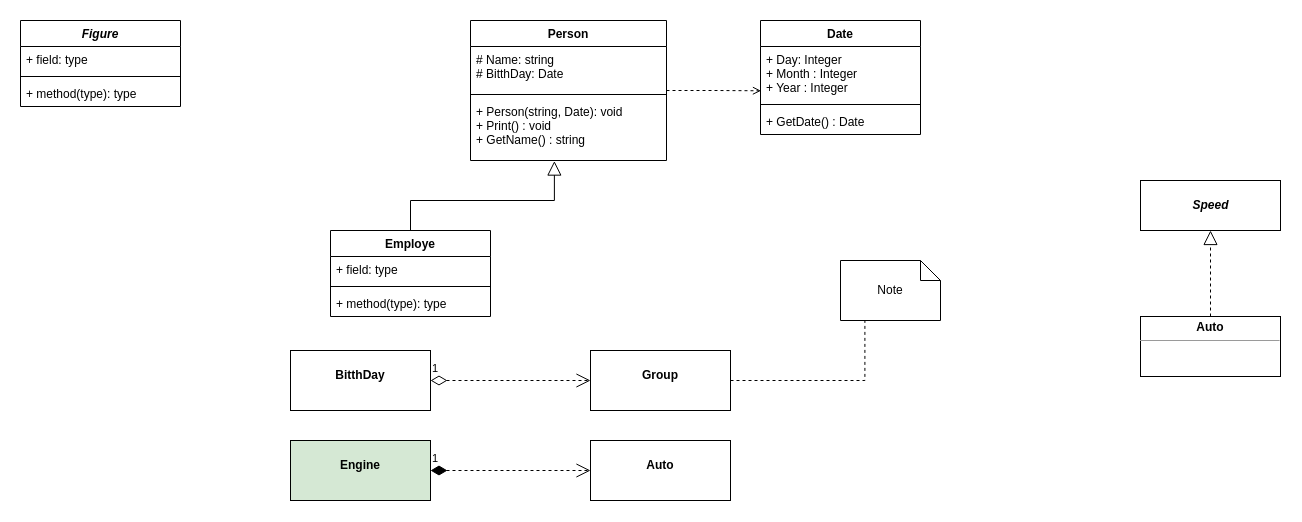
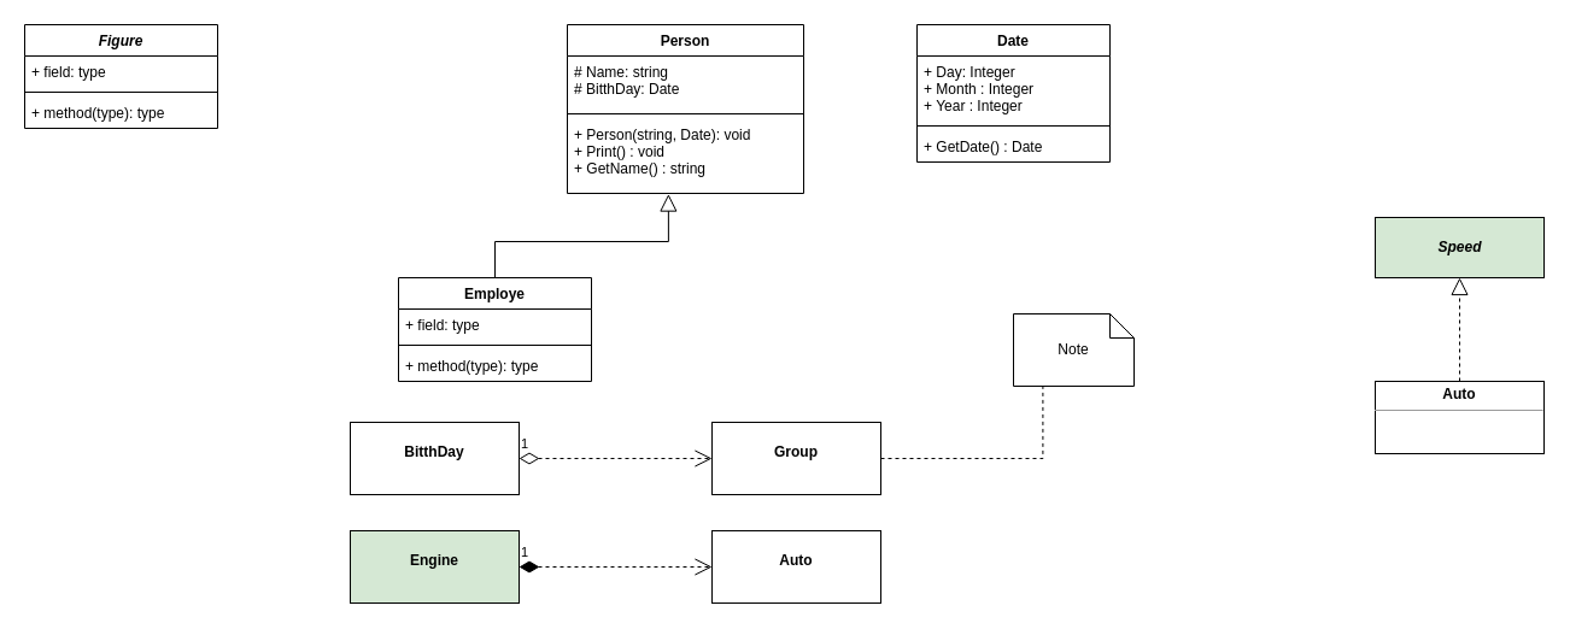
  <mxCell id="0" />
  <mxCell id="1" parent="0" />
- <mxCell id="2" style="edgeStyle=orthogonalEdgeStyle;rounded=0;orthogonalLoop=1;jettySize=auto;html=1;entryX=0.003;entryY=0.82;entryDx=0;entryDy=0;entryPerimeter=0;endArrow=open;endFill=0;dashed=1;" edge="1" parent="1" source="3" target="12"><mxGeometry relative="1" as="geometry" /></mxCell>
  <mxCell id="3" value="Person" style="swimlane;fontStyle=1;align=center;verticalAlign=top;childLayout=stackLayout;horizontal=1;startSize=26;horizontalStack=0;resizeParent=1;resizeParentMax=0;resizeLast=0;collapsible=1;marginBottom=0;" vertex="1" parent="1"><mxGeometry x="470" y="20" width="196" height="140" as="geometry" /></mxCell>
  <mxCell id="4" value="# Name: string&#10;# BitthDay: Date" style="text;strokeColor=none;fillColor=none;align=left;verticalAlign=top;spacingLeft=4;spacingRight=4;overflow=hidden;rotatable=0;points=[[0,0.5],[1,0.5]];portConstraint=eastwest;" vertex="1" parent="3"><mxGeometry y="26" width="196" height="44" as="geometry" /></mxCell>
  <mxCell id="5" value="" style="line;strokeWidth=1;fillColor=none;align=left;verticalAlign=middle;spacingTop=-1;spacingLeft=3;spacingRight=3;rotatable=0;labelPosition=right;points=[];portConstraint=eastwest;" vertex="1" parent="3"><mxGeometry y="70" width="196" height="8" as="geometry" /></mxCell>
  <mxCell id="6" value="+ Person(string, Date): void&#10;+ Print() : void&#10;+ GetName() : string" style="text;strokeColor=none;fillColor=none;align=left;verticalAlign=top;spacingLeft=4;spacingRight=4;overflow=hidden;rotatable=0;points=[[0,0.5],[1,0.5]];portConstraint=eastwest;" vertex="1" parent="3"><mxGeometry y="78" width="196" height="62" as="geometry" /></mxCell>
  <mxCell id="7" value="Figure" style="swimlane;fontStyle=3;align=center;verticalAlign=top;childLayout=stackLayout;horizontal=1;startSize=26;horizontalStack=0;resizeParent=1;resizeParentMax=0;resizeLast=0;collapsible=1;marginBottom=0;" vertex="1" parent="1"><mxGeometry x="20" y="20" width="160" height="86" as="geometry" /></mxCell>
  <mxCell id="8" value="+ field: type" style="text;strokeColor=none;fillColor=none;align=left;verticalAlign=top;spacingLeft=4;spacingRight=4;overflow=hidden;rotatable=0;points=[[0,0.5],[1,0.5]];portConstraint=eastwest;" vertex="1" parent="7"><mxGeometry y="26" width="160" height="26" as="geometry" /></mxCell>
  <mxCell id="9" value="" style="line;strokeWidth=1;fillColor=none;align=left;verticalAlign=middle;spacingTop=-1;spacingLeft=3;spacingRight=3;rotatable=0;labelPosition=right;points=[];portConstraint=eastwest;" vertex="1" parent="7"><mxGeometry y="52" width="160" height="8" as="geometry" /></mxCell>
  <mxCell id="10" value="+ method(type): type" style="text;strokeColor=none;fillColor=none;align=left;verticalAlign=top;spacingLeft=4;spacingRight=4;overflow=hidden;rotatable=0;points=[[0,0.5],[1,0.5]];portConstraint=eastwest;" vertex="1" parent="7"><mxGeometry y="60" width="160" height="26" as="geometry" /></mxCell>
  <mxCell id="11" value="Date" style="swimlane;fontStyle=1;align=center;verticalAlign=top;childLayout=stackLayout;horizontal=1;startSize=26;horizontalStack=0;resizeParent=1;resizeParentMax=0;resizeLast=0;collapsible=1;marginBottom=0;" vertex="1" parent="1"><mxGeometry x="760" y="20" width="160" height="114" as="geometry" /></mxCell>
  <mxCell id="12" value="+ Day: Integer&#10;+ Month : Integer&#10;+ Year : Integer" style="text;strokeColor=none;fillColor=none;align=left;verticalAlign=top;spacingLeft=4;spacingRight=4;overflow=hidden;rotatable=0;points=[[0,0.5],[1,0.5]];portConstraint=eastwest;" vertex="1" parent="11"><mxGeometry y="26" width="160" height="54" as="geometry" /></mxCell>
  <mxCell id="13" value="" style="line;strokeWidth=1;fillColor=none;align=left;verticalAlign=middle;spacingTop=-1;spacingLeft=3;spacingRight=3;rotatable=0;labelPosition=right;points=[];portConstraint=eastwest;" vertex="1" parent="11"><mxGeometry y="80" width="160" height="8" as="geometry" /></mxCell>
  <mxCell id="14" value="+ GetDate() : Date" style="text;strokeColor=none;fillColor=none;align=left;verticalAlign=top;spacingLeft=4;spacingRight=4;overflow=hidden;rotatable=0;points=[[0,0.5],[1,0.5]];portConstraint=eastwest;" vertex="1" parent="11"><mxGeometry y="88" width="160" height="26" as="geometry" /></mxCell>
  <mxCell id="15" style="edgeStyle=orthogonalEdgeStyle;rounded=0;orthogonalLoop=1;jettySize=auto;html=1;entryX=0.428;entryY=1.009;entryDx=0;entryDy=0;entryPerimeter=0;endArrow=block;endFill=0;endSize=12;" edge="1" parent="1" source="16" target="6"><mxGeometry relative="1" as="geometry" /></mxCell>
  <mxCell id="16" value="Employe" style="swimlane;fontStyle=1;align=center;verticalAlign=top;childLayout=stackLayout;horizontal=1;startSize=26;horizontalStack=0;resizeParent=1;resizeParentMax=0;resizeLast=0;collapsible=1;marginBottom=0;" vertex="1" parent="1"><mxGeometry x="330" y="230" width="160" height="86" as="geometry" /></mxCell>
  <mxCell id="17" value="+ field: type" style="text;strokeColor=none;fillColor=none;align=left;verticalAlign=top;spacingLeft=4;spacingRight=4;overflow=hidden;rotatable=0;points=[[0,0.5],[1,0.5]];portConstraint=eastwest;" vertex="1" parent="16"><mxGeometry y="26" width="160" height="26" as="geometry" /></mxCell>
  <mxCell id="18" value="" style="line;strokeWidth=1;fillColor=none;align=left;verticalAlign=middle;spacingTop=-1;spacingLeft=3;spacingRight=3;rotatable=0;labelPosition=right;points=[];portConstraint=eastwest;" vertex="1" parent="16"><mxGeometry y="52" width="160" height="8" as="geometry" /></mxCell>
  <mxCell id="19" value="+ method(type): type" style="text;strokeColor=none;fillColor=none;align=left;verticalAlign=top;spacingLeft=4;spacingRight=4;overflow=hidden;rotatable=0;points=[[0,0.5],[1,0.5]];portConstraint=eastwest;" vertex="1" parent="16"><mxGeometry y="60" width="160" height="26" as="geometry" /></mxCell>
  <mxCell id="20" value="1" style="endArrow=open;html=1;endSize=12;startArrow=diamondThin;startSize=14;startFill=0;edgeStyle=orthogonalEdgeStyle;align=left;verticalAlign=bottom;rounded=0;dashed=1;" edge="1" parent="1"><mxGeometry x="-1" y="3" relative="1" as="geometry"><mxPoint x="430" y="380" as="sourcePoint" /><mxPoint x="590" y="380" as="targetPoint" /></mxGeometry></mxCell>
  <mxCell id="21" style="edgeStyle=orthogonalEdgeStyle;rounded=0;orthogonalLoop=1;jettySize=auto;html=1;entryX=0.244;entryY=1;entryDx=0;entryDy=0;entryPerimeter=0;dashed=1;endArrow=none;endFill=0;endSize=12;" edge="1" parent="1" source="22" target="30"><mxGeometry relative="1" as="geometry" /></mxCell>
  <mxCell id="22" value="&lt;p style=&quot;margin:0px;margin-top:4px;text-align:center;&quot;&gt;&lt;br&gt;&lt;b&gt;Group&lt;/b&gt;&lt;/p&gt;" style="verticalAlign=top;align=left;overflow=fill;fontSize=12;fontFamily=Helvetica;html=1;" vertex="1" parent="1"><mxGeometry x="590" y="350" width="140" height="60" as="geometry" /></mxCell>
  <mxCell id="23" value="&lt;p style=&quot;margin:0px;margin-top:4px;text-align:center;&quot;&gt;&lt;br&gt;&lt;b&gt;BitthDay&lt;/b&gt;&lt;/p&gt;" style="verticalAlign=top;align=left;overflow=fill;fontSize=12;fontFamily=Helvetica;html=1;" vertex="1" parent="1"><mxGeometry x="290" y="350" width="140" height="60" as="geometry" /></mxCell>
  <mxCell id="24" value="&lt;p style=&quot;margin:0px;margin-top:4px;text-align:center;&quot;&gt;&lt;br&gt;&lt;b&gt;Auto&lt;/b&gt;&lt;/p&gt;" style="verticalAlign=top;align=left;overflow=fill;fontSize=12;fontFamily=Helvetica;html=1;" vertex="1" parent="1"><mxGeometry x="590" y="440" width="140" height="60" as="geometry" /></mxCell>
  <mxCell id="25" value="&lt;p style=&quot;margin:0px;margin-top:4px;text-align:center;&quot;&gt;&lt;br&gt;&lt;b&gt;Engine&lt;/b&gt;&lt;/p&gt;" style="verticalAlign=top;align=left;overflow=fill;fontSize=12;fontFamily=Helvetica;html=1;fillColor=#d5e8d4;" vertex="1" parent="1"><mxGeometry x="290" y="440" width="140" height="60" as="geometry" /></mxCell>
  <mxCell id="26" value="1" style="endArrow=open;html=1;endSize=12;startArrow=diamondThin;startSize=14;startFill=1;edgeStyle=orthogonalEdgeStyle;align=left;verticalAlign=bottom;rounded=0;dashed=1;" edge="1" parent="1"><mxGeometry x="-1" y="3" relative="1" as="geometry"><mxPoint x="430" y="470" as="sourcePoint" /><mxPoint x="590" y="470" as="targetPoint" /></mxGeometry></mxCell>
  <mxCell id="27" style="edgeStyle=orthogonalEdgeStyle;rounded=0;orthogonalLoop=1;jettySize=auto;html=1;entryX=0.5;entryY=1;entryDx=0;entryDy=0;endArrow=block;endFill=0;endSize=12;dashed=1;" edge="1" parent="1" source="28" target="29"><mxGeometry relative="1" as="geometry" /></mxCell>
  <mxCell id="28" value="&lt;p style=&quot;margin:0px;margin-top:4px;text-align:center;&quot;&gt;&lt;b&gt;Auto&lt;/b&gt;&lt;/p&gt;&lt;hr size=&quot;1&quot;&gt;&lt;div style=&quot;height:2px;&quot;&gt;&lt;/div&gt;" style="verticalAlign=top;align=left;overflow=fill;fontSize=12;fontFamily=Helvetica;html=1;" vertex="1" parent="1"><mxGeometry x="1140" y="316" width="140" height="60" as="geometry" /></mxCell>
- <mxCell id="29" value="&lt;b&gt;&lt;i&gt;Speed&lt;/i&gt;&lt;/b&gt;" style="html=1;" vertex="1" parent="1"><mxGeometry x="1140" y="180" width="140" height="50" as="geometry" /></mxCell>
+ <mxCell id="29" value="&lt;b&gt;&lt;i&gt;Speed&lt;/i&gt;&lt;/b&gt;" style="html=1;fillColor=#d5e8d4;" vertex="1" parent="1"><mxGeometry x="1140" y="180" width="140" height="50" as="geometry" /></mxCell>
  <mxCell id="30" value="Note" style="shape=note;size=20;whiteSpace=wrap;html=1;" vertex="1" parent="1"><mxGeometry x="840" y="260" width="100" height="60" as="geometry" /></mxCell>
